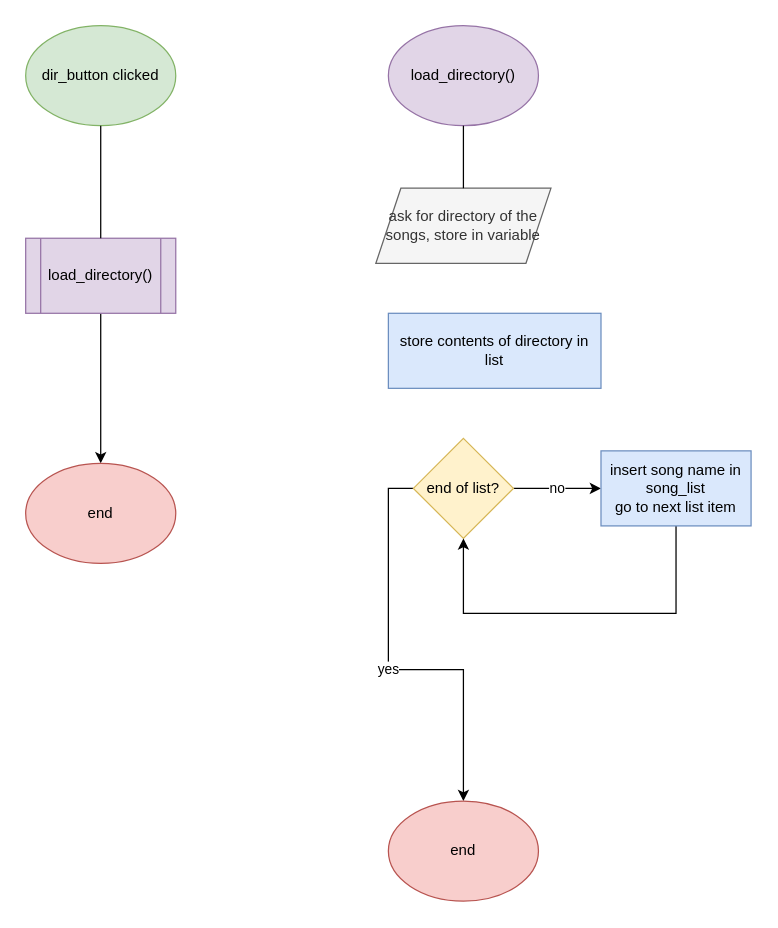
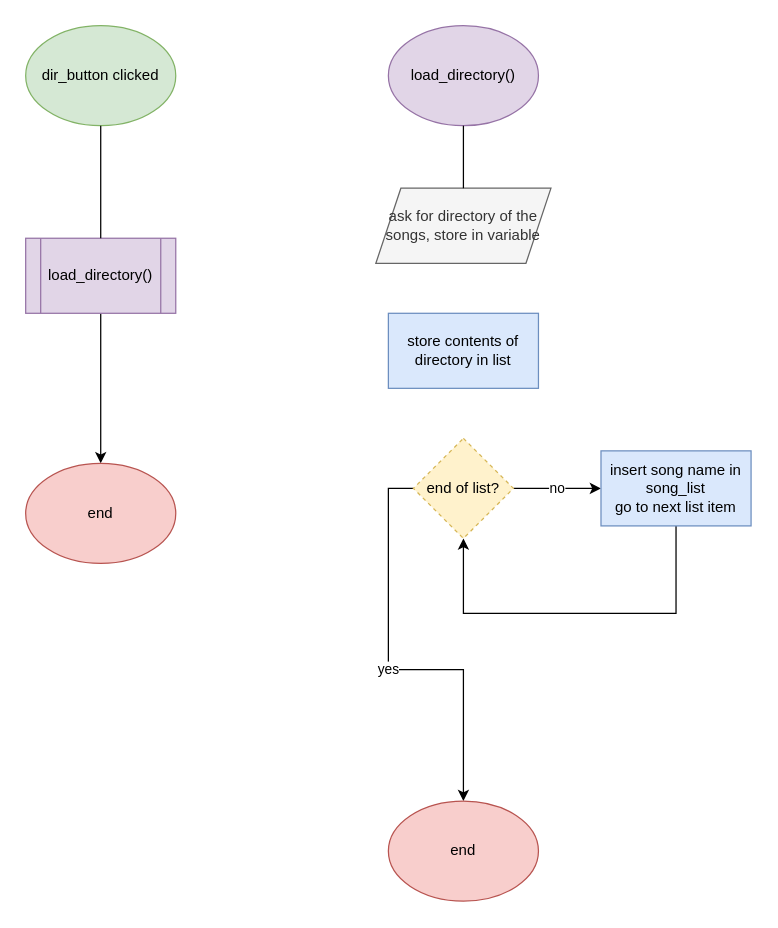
  <mxCell id="0" />
  <mxCell id="1" parent="0" />
  <mxCell id="2" style="edgeStyle=orthogonalEdgeStyle;rounded=0;orthogonalLoop=1;jettySize=auto;html=1;exitX=0.5;exitY=1;exitDx=0;exitDy=0;entryX=0.5;entryY=0;entryDx=0;entryDy=0;startArrow=none;" edge="1" parent="1" source="5" target="4"><mxGeometry relative="1" as="geometry" /></mxCell>
  <mxCell id="3" value="dir_button clicked" style="ellipse;whiteSpace=wrap;html=1;fillColor=#d5e8d4;strokeColor=#82b366;" vertex="1" parent="1"><mxGeometry x="20" y="20" width="120" height="80" as="geometry" /></mxCell>
  <mxCell id="4" value="end" style="ellipse;whiteSpace=wrap;html=1;fillColor=#f8cecc;strokeColor=#b85450;" vertex="1" parent="1"><mxGeometry x="20" y="370" width="120" height="80" as="geometry" /></mxCell>
  <mxCell id="5" value="load_directory()" style="shape=process;whiteSpace=wrap;html=1;backgroundOutline=1;fillColor=#e1d5e7;strokeColor=#9673a6;" vertex="1" parent="1"><mxGeometry x="20" y="190" width="120" height="60" as="geometry" /></mxCell>
  <mxCell id="6" value="" style="edgeStyle=orthogonalEdgeStyle;rounded=0;orthogonalLoop=1;jettySize=auto;html=1;exitX=0.5;exitY=1;exitDx=0;exitDy=0;entryX=0.5;entryY=0;entryDx=0;entryDy=0;endArrow=none;" edge="1" parent="1" source="3" target="5"><mxGeometry relative="1" as="geometry"><mxPoint x="80" y="100" as="sourcePoint" /><mxPoint x="80" y="370" as="targetPoint" /></mxGeometry></mxCell>
  <mxCell id="7" value="yes" style="edgeStyle=orthogonalEdgeStyle;rounded=0;orthogonalLoop=1;jettySize=auto;html=1;exitX=0;exitY=0.5;exitDx=0;exitDy=0;entryX=0.5;entryY=0;entryDx=0;entryDy=0;startArrow=none;" edge="1" parent="1" source="14" target="9"><mxGeometry relative="1" as="geometry" /></mxCell>
  <mxCell id="8" value="load_directory()" style="ellipse;whiteSpace=wrap;html=1;fillColor=#e1d5e7;strokeColor=#9673a6;" vertex="1" parent="1"><mxGeometry x="310" y="20" width="120" height="80" as="geometry" /></mxCell>
  <mxCell id="9" value="end" style="ellipse;whiteSpace=wrap;html=1;fillColor=#f8cecc;strokeColor=#b85450;" vertex="1" parent="1"><mxGeometry x="310" y="640" width="120" height="80" as="geometry" /></mxCell>
  <mxCell id="10" value="ask for directory of the songs, store in variable" style="shape=parallelogram;perimeter=parallelogramPerimeter;whiteSpace=wrap;html=1;fixedSize=1;fillColor=#f5f5f5;fontColor=#333333;strokeColor=#666666;" vertex="1" parent="1"><mxGeometry x="300" y="150" width="140" height="60" as="geometry" /></mxCell>
  <mxCell id="11" value="" style="edgeStyle=orthogonalEdgeStyle;rounded=0;orthogonalLoop=1;jettySize=auto;html=1;exitX=0.5;exitY=1;exitDx=0;exitDy=0;entryX=0.5;entryY=0;entryDx=0;entryDy=0;endArrow=none;" edge="1" parent="1" source="8" target="10"><mxGeometry relative="1" as="geometry"><mxPoint x="370" y="100" as="sourcePoint" /><mxPoint x="370" y="550" as="targetPoint" /></mxGeometry></mxCell>
- <mxCell id="12" value="store contents of directory in list" style="rounded=0;whiteSpace=wrap;html=1;fillColor=#dae8fc;strokeColor=#6c8ebf;" vertex="1" parent="1"><mxGeometry x="310" y="250" width="170" height="60" as="geometry" /></mxCell>
+ <mxCell id="12" value="store contents of directory in list" style="rounded=0;whiteSpace=wrap;html=1;fillColor=#dae8fc;strokeColor=#6c8ebf;" vertex="1" parent="1"><mxGeometry x="310" y="250" width="120" height="60" as="geometry" /></mxCell>
  <mxCell id="13" value="no" style="edgeStyle=orthogonalEdgeStyle;rounded=0;orthogonalLoop=1;jettySize=auto;html=1;" edge="1" parent="1" source="14" target="16"><mxGeometry relative="1" as="geometry" /></mxCell>
- <mxCell id="14" value="end of list?" style="rhombus;whiteSpace=wrap;html=1;fillColor=#fff2cc;strokeColor=#d6b656;" vertex="1" parent="1"><mxGeometry x="330" y="350" width="80" height="80" as="geometry" /></mxCell>
+ <mxCell id="14" value="end of list?" style="rhombus;whiteSpace=wrap;html=1;fillColor=#fff2cc;strokeColor=#d6b656;dashed=1;" vertex="1" parent="1"><mxGeometry x="330" y="350" width="80" height="80" as="geometry" /></mxCell>
  <mxCell id="15" style="edgeStyle=orthogonalEdgeStyle;rounded=0;orthogonalLoop=1;jettySize=auto;html=1;exitX=0.5;exitY=1;exitDx=0;exitDy=0;entryX=0.5;entryY=1;entryDx=0;entryDy=0;" edge="1" parent="1" source="16" target="14"><mxGeometry relative="1" as="geometry"><Array as="points"><mxPoint x="540" y="490" /><mxPoint x="370" y="490" /></Array></mxGeometry></mxCell>
  <mxCell id="16" value="insert song name in song_list&lt;br&gt;go to next list item" style="rounded=0;whiteSpace=wrap;html=1;fillColor=#dae8fc;strokeColor=#6c8ebf;" vertex="1" parent="1"><mxGeometry x="480" y="360" width="120" height="60" as="geometry" /></mxCell>
